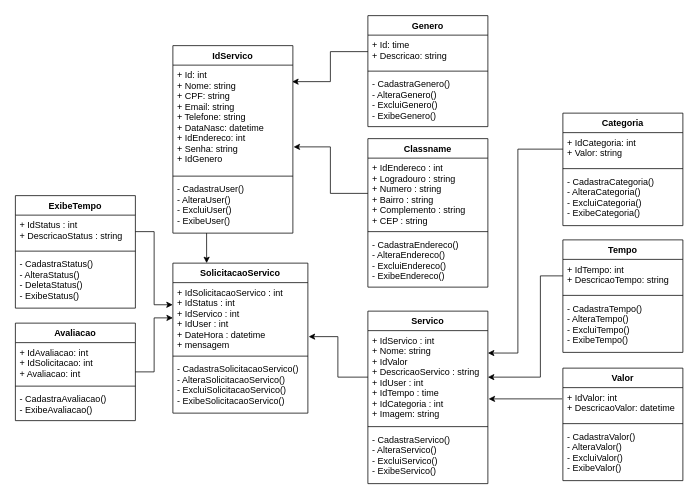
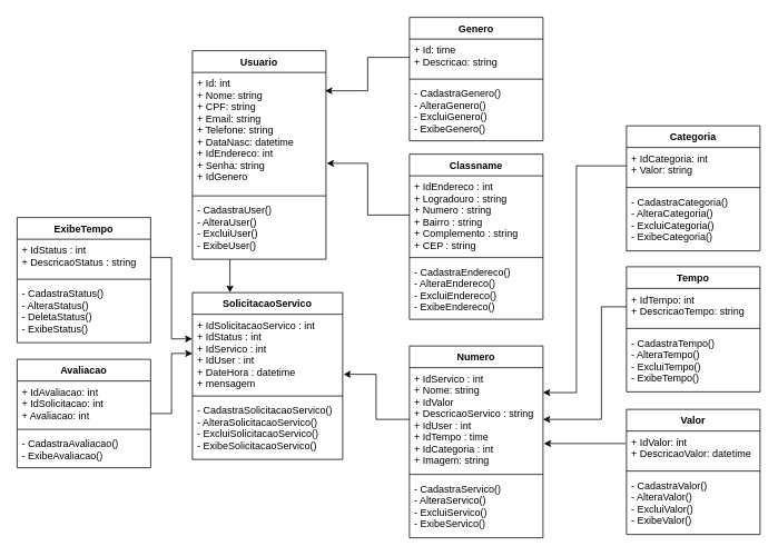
  <mxCell id="0" />
  <mxCell id="1" parent="0" />
  <mxCell id="2" style="edgeStyle=orthogonalEdgeStyle;rounded=0;orthogonalLoop=1;jettySize=auto;html=1;entryX=0.994;entryY=0.153;entryDx=0;entryDy=0;entryPerimeter=0;" edge="1" parent="1" source="9" target="5"><mxGeometry relative="1" as="geometry" /></mxCell>
  <mxCell id="3" style="edgeStyle=orthogonalEdgeStyle;rounded=0;orthogonalLoop=1;jettySize=auto;html=1;exitX=0;exitY=0.5;exitDx=0;exitDy=0;entryX=1.006;entryY=0.757;entryDx=0;entryDy=0;entryPerimeter=0;" edge="1" parent="1" source="13" target="5"><mxGeometry relative="1" as="geometry" /></mxCell>
- <mxCell id="4" value="IdServico" style="swimlane;fontStyle=1;align=center;verticalAlign=top;childLayout=stackLayout;horizontal=1;startSize=26;horizontalStack=0;resizeParent=1;resizeParentMax=0;resizeLast=0;collapsible=1;marginBottom=0;strokeColor=#000000;" vertex="1" parent="1"><mxGeometry x="230" y="60" width="160" height="250" as="geometry" /></mxCell>
+ <mxCell id="4" value="Usuario" style="swimlane;fontStyle=1;align=center;verticalAlign=top;childLayout=stackLayout;horizontal=1;startSize=26;horizontalStack=0;resizeParent=1;resizeParentMax=0;resizeLast=0;collapsible=1;marginBottom=0;strokeColor=#000000;" vertex="1" parent="1"><mxGeometry x="230" y="60" width="160" height="250" as="geometry" /></mxCell>
  <mxCell id="5" value="+ Id: int&#10;+ Nome: string&#10;+ CPF: string&#10;+ Email: string&#10;+ Telefone: string&#10;+ DataNasc: datetime&#10;+ IdEndereco: int&#10;+ Senha: string&#10;+ IdGenero" style="text;strokeColor=none;fillColor=none;align=left;verticalAlign=top;spacingLeft=4;spacingRight=4;overflow=hidden;rotatable=0;points=[[0,0.5],[1,0.5]];portConstraint=eastwest;" vertex="1" parent="4"><mxGeometry y="26" width="160" height="144" as="geometry" /></mxCell>
  <mxCell id="6" value="" style="line;strokeWidth=1;fillColor=none;align=left;verticalAlign=middle;spacingTop=-1;spacingLeft=3;spacingRight=3;rotatable=0;labelPosition=right;points=[];portConstraint=eastwest;" vertex="1" parent="4"><mxGeometry y="170" width="160" height="8" as="geometry" /></mxCell>
  <mxCell id="7" value="- CadastraUser()&#10;- AlteraUser()&#10;- ExcluiUser()&#10;- ExibeUser()" style="text;strokeColor=none;fillColor=none;align=left;verticalAlign=top;spacingLeft=4;spacingRight=4;overflow=hidden;rotatable=0;points=[[0,0.5],[1,0.5]];portConstraint=eastwest;" vertex="1" parent="4"><mxGeometry y="178" width="160" height="72" as="geometry" /></mxCell>
  <mxCell id="8" value="Genero" style="swimlane;fontStyle=1;align=center;verticalAlign=top;childLayout=stackLayout;horizontal=1;startSize=26;horizontalStack=0;resizeParent=1;resizeParentMax=0;resizeLast=0;collapsible=1;marginBottom=0;strokeColor=#000000;" vertex="1" parent="1"><mxGeometry x="490" y="20" width="160" height="148" as="geometry" /></mxCell>
  <mxCell id="9" value="+ Id: time&#10;+ Descricao: string" style="text;strokeColor=none;fillColor=none;align=left;verticalAlign=top;spacingLeft=4;spacingRight=4;overflow=hidden;rotatable=0;points=[[0,0.5],[1,0.5]];portConstraint=eastwest;" vertex="1" parent="8"><mxGeometry y="26" width="160" height="44" as="geometry" /></mxCell>
  <mxCell id="10" value="" style="line;strokeWidth=1;fillColor=none;align=left;verticalAlign=middle;spacingTop=-1;spacingLeft=3;spacingRight=3;rotatable=0;labelPosition=right;points=[];portConstraint=eastwest;" vertex="1" parent="8"><mxGeometry y="70" width="160" height="8" as="geometry" /></mxCell>
  <mxCell id="11" value="- CadastraGenero()&#10;- AlteraGenero()&#10;- ExcluiGenero()&#10;- ExibeGenero()" style="text;strokeColor=none;fillColor=none;align=left;verticalAlign=top;spacingLeft=4;spacingRight=4;overflow=hidden;rotatable=0;points=[[0,0.5],[1,0.5]];portConstraint=eastwest;" vertex="1" parent="8"><mxGeometry y="78" width="160" height="70" as="geometry" /></mxCell>
  <mxCell id="12" value="Classname" style="swimlane;fontStyle=1;align=center;verticalAlign=top;childLayout=stackLayout;horizontal=1;startSize=26;horizontalStack=0;resizeParent=1;resizeParentMax=0;resizeLast=0;collapsible=1;marginBottom=0;strokeColor=#000000;" vertex="1" parent="1"><mxGeometry x="490" y="184" width="160" height="198" as="geometry" /></mxCell>
  <mxCell id="13" value="+ IdEndereco : int&#10;+ Logradouro : string&#10;+ Numero : string&#10;+ Bairro : string&#10;+ Complemento : string&#10;+ CEP : string" style="text;strokeColor=none;fillColor=none;align=left;verticalAlign=top;spacingLeft=4;spacingRight=4;overflow=hidden;rotatable=0;points=[[0,0.5],[1,0.5]];portConstraint=eastwest;" vertex="1" parent="12"><mxGeometry y="26" width="160" height="94" as="geometry" /></mxCell>
  <mxCell id="14" value="" style="line;strokeWidth=1;fillColor=none;align=left;verticalAlign=middle;spacingTop=-1;spacingLeft=3;spacingRight=3;rotatable=0;labelPosition=right;points=[];portConstraint=eastwest;" vertex="1" parent="12"><mxGeometry y="120" width="160" height="8" as="geometry" /></mxCell>
  <mxCell id="15" value="- CadastraEndereco()&#10;- AlteraEndereco()&#10;- ExcluiEndereco()&#10;- ExibeEndereco()" style="text;strokeColor=none;fillColor=none;align=left;verticalAlign=top;spacingLeft=4;spacingRight=4;overflow=hidden;rotatable=0;points=[[0,0.5],[1,0.5]];portConstraint=eastwest;" vertex="1" parent="12"><mxGeometry y="128" width="160" height="70" as="geometry" /></mxCell>
  <mxCell id="16" value="SolicitacaoServico" style="swimlane;fontStyle=1;align=center;verticalAlign=top;childLayout=stackLayout;horizontal=1;startSize=26;horizontalStack=0;resizeParent=1;resizeParentMax=0;resizeLast=0;collapsible=1;marginBottom=0;strokeColor=#000000;" vertex="1" parent="1"><mxGeometry x="230" y="350" width="180" height="200" as="geometry" /></mxCell>
  <mxCell id="17" value="+ IdSolicitacaoServico : int&#10;+ IdStatus : int&#10;+ IdServico : int&#10;+ IdUser : int&#10;+ DateHora : datetime&#10;+ mensagem" style="text;strokeColor=none;fillColor=none;align=left;verticalAlign=top;spacingLeft=4;spacingRight=4;overflow=hidden;rotatable=0;points=[[0,0.5],[1,0.5]];portConstraint=eastwest;" vertex="1" parent="16"><mxGeometry y="26" width="180" height="94" as="geometry" /></mxCell>
  <mxCell id="18" value="" style="line;strokeWidth=1;fillColor=none;align=left;verticalAlign=middle;spacingTop=-1;spacingLeft=3;spacingRight=3;rotatable=0;labelPosition=right;points=[];portConstraint=eastwest;" vertex="1" parent="16"><mxGeometry y="120" width="180" height="8" as="geometry" /></mxCell>
  <mxCell id="19" value="- CadastraSolicitacaoServico()&#10;- AlteraSolicitacaoServico()&#10;- ExcluiSolicitacaoServico()&#10;- ExibeSolicitacaoServico()" style="text;strokeColor=none;fillColor=none;align=left;verticalAlign=top;spacingLeft=4;spacingRight=4;overflow=hidden;rotatable=0;points=[[0,0.5],[1,0.5]];portConstraint=eastwest;" vertex="1" parent="16"><mxGeometry y="128" width="180" height="72" as="geometry" /></mxCell>
  <mxCell id="20" style="edgeStyle=orthogonalEdgeStyle;rounded=0;orthogonalLoop=1;jettySize=auto;html=1;entryX=-0.001;entryY=0.314;entryDx=0;entryDy=0;entryPerimeter=0;" edge="1" parent="1" source="32" target="17"><mxGeometry relative="1" as="geometry" /></mxCell>
  <mxCell id="21" style="edgeStyle=orthogonalEdgeStyle;rounded=0;orthogonalLoop=1;jettySize=auto;html=1;exitX=0.281;exitY=1;exitDx=0;exitDy=0;entryX=0.25;entryY=0;entryDx=0;entryDy=0;exitPerimeter=0;" edge="1" parent="1" source="7" target="16"><mxGeometry relative="1" as="geometry" /></mxCell>
- <mxCell id="22" value="Servico" style="swimlane;fontStyle=1;align=center;verticalAlign=top;childLayout=stackLayout;horizontal=1;startSize=26;horizontalStack=0;resizeParent=1;resizeParentMax=0;resizeLast=0;collapsible=1;marginBottom=0;strokeColor=#000000;" vertex="1" parent="1"><mxGeometry x="490" y="414" width="160" height="230" as="geometry" /></mxCell>
+ <mxCell id="22" value="Numero" style="swimlane;fontStyle=1;align=center;verticalAlign=top;childLayout=stackLayout;horizontal=1;startSize=26;horizontalStack=0;resizeParent=1;resizeParentMax=0;resizeLast=0;collapsible=1;marginBottom=0;strokeColor=#000000;" vertex="1" parent="1"><mxGeometry x="490" y="414" width="160" height="230" as="geometry" /></mxCell>
  <mxCell id="23" value="+ IdServico : int&#10;+ Nome: string&#10;+ IdValor&#10;+ DescricaoServico : string&#10;+ IdUser : int&#10;+ IdTempo : time&#10;+ IdCategoria : int&#10;+ Imagem: string" style="text;strokeColor=none;fillColor=none;align=left;verticalAlign=top;spacingLeft=4;spacingRight=4;overflow=hidden;rotatable=0;points=[[0,0.5],[1,0.5]];portConstraint=eastwest;" vertex="1" parent="22"><mxGeometry y="26" width="160" height="124" as="geometry" /></mxCell>
  <mxCell id="24" value="" style="line;strokeWidth=1;fillColor=none;align=left;verticalAlign=middle;spacingTop=-1;spacingLeft=3;spacingRight=3;rotatable=0;labelPosition=right;points=[];portConstraint=eastwest;" vertex="1" parent="22"><mxGeometry y="150" width="160" height="8" as="geometry" /></mxCell>
  <mxCell id="25" value="- CadastraServico()&#10;- AlteraServico()&#10;- ExcluiServico()&#10;- ExibeServico()" style="text;strokeColor=none;fillColor=none;align=left;verticalAlign=top;spacingLeft=4;spacingRight=4;overflow=hidden;rotatable=0;points=[[0,0.5],[1,0.5]];portConstraint=eastwest;" vertex="1" parent="22"><mxGeometry y="158" width="160" height="72" as="geometry" /></mxCell>
  <mxCell id="26" style="edgeStyle=orthogonalEdgeStyle;rounded=0;orthogonalLoop=1;jettySize=auto;html=1;entryX=1.006;entryY=0.766;entryDx=0;entryDy=0;entryPerimeter=0;" edge="1" parent="1" source="23" target="17"><mxGeometry relative="1" as="geometry" /></mxCell>
  <mxCell id="27" style="edgeStyle=orthogonalEdgeStyle;rounded=0;orthogonalLoop=1;jettySize=auto;html=1;entryX=1;entryY=0.241;entryDx=0;entryDy=0;entryPerimeter=0;" edge="1" parent="1" source="40" target="23"><mxGeometry relative="1" as="geometry"><mxPoint x="652" y="470" as="targetPoint" /><Array as="points"><mxPoint x="690" y="198" /><mxPoint x="690" y="470" /></Array></mxGeometry></mxCell>
  <mxCell id="28" style="edgeStyle=orthogonalEdgeStyle;rounded=0;orthogonalLoop=1;jettySize=auto;html=1;entryX=1;entryY=0.5;entryDx=0;entryDy=0;" edge="1" parent="1" source="44" target="23"><mxGeometry relative="1" as="geometry"><mxPoint x="680" y="490" as="targetPoint" /><Array as="points"><mxPoint x="720" y="367" /><mxPoint x="720" y="502" /></Array></mxGeometry></mxCell>
  <mxCell id="29" style="edgeStyle=orthogonalEdgeStyle;rounded=0;orthogonalLoop=1;jettySize=auto;html=1;" edge="1" parent="1"><mxGeometry relative="1" as="geometry"><mxPoint x="749" y="531" as="sourcePoint" /><mxPoint x="651" y="531" as="targetPoint" /></mxGeometry></mxCell>
  <mxCell id="30" style="edgeStyle=orthogonalEdgeStyle;rounded=0;orthogonalLoop=1;jettySize=auto;html=1;entryX=0;entryY=0.5;entryDx=0;entryDy=0;" edge="1" parent="1" source="35" target="17"><mxGeometry relative="1" as="geometry" /></mxCell>
  <mxCell id="31" value="ExibeTempo" style="swimlane;fontStyle=1;align=center;verticalAlign=top;childLayout=stackLayout;horizontal=1;startSize=26;horizontalStack=0;resizeParent=1;resizeParentMax=0;resizeLast=0;collapsible=1;marginBottom=0;strokeColor=#000000;" vertex="1" parent="1"><mxGeometry y="260" width="160" height="150" as="geometry" x="20" /></mxCell>
  <mxCell id="32" value="+ IdStatus : int&#10;+ DescricaoStatus : string" style="text;strokeColor=none;fillColor=none;align=left;verticalAlign=top;spacingLeft=4;spacingRight=4;overflow=hidden;rotatable=0;points=[[0,0.5],[1,0.5]];portConstraint=eastwest;" vertex="1" parent="31"><mxGeometry y="26" width="160" height="44" as="geometry" /></mxCell>
  <mxCell id="33" value="" style="line;strokeWidth=1;fillColor=none;align=left;verticalAlign=middle;spacingTop=-1;spacingLeft=3;spacingRight=3;rotatable=0;labelPosition=right;points=[];portConstraint=eastwest;" vertex="1" parent="31"><mxGeometry y="70" width="160" height="8" as="geometry" /></mxCell>
  <mxCell id="34" value="- CadastraStatus()&#10;- AlteraStatus()&#10;- DeletaStatus()&#10;- ExibeStatus()" style="text;strokeColor=none;fillColor=none;align=left;verticalAlign=top;spacingLeft=4;spacingRight=4;overflow=hidden;rotatable=0;points=[[0,0.5],[1,0.5]];portConstraint=eastwest;" vertex="1" parent="31"><mxGeometry y="78" width="160" height="72" as="geometry" /></mxCell>
  <mxCell id="35" value="Avaliacao" style="swimlane;fontStyle=1;align=center;verticalAlign=top;childLayout=stackLayout;horizontal=1;startSize=26;horizontalStack=0;resizeParent=1;resizeParentMax=0;resizeLast=0;collapsible=1;marginBottom=0;strokeColor=#000000;" vertex="1" parent="1"><mxGeometry y="430" width="160" height="130" as="geometry" x="20" /></mxCell>
  <mxCell id="36" value="+ IdAvaliacao: int&#10;+ IdSolicitacao: int&#10;+ Avaliacao: int" style="text;strokeColor=none;fillColor=none;align=left;verticalAlign=top;spacingLeft=4;spacingRight=4;overflow=hidden;rotatable=0;points=[[0,0.5],[1,0.5]];portConstraint=eastwest;" vertex="1" parent="35"><mxGeometry y="26" width="160" height="54" as="geometry" /></mxCell>
  <mxCell id="37" value="" style="line;strokeWidth=1;fillColor=none;align=left;verticalAlign=middle;spacingTop=-1;spacingLeft=3;spacingRight=3;rotatable=0;labelPosition=right;points=[];portConstraint=eastwest;" vertex="1" parent="35"><mxGeometry y="80" width="160" height="8" as="geometry" /></mxCell>
  <mxCell id="38" value="- CadastraAvaliacao()&#10;- ExibeAvaliacao()" style="text;strokeColor=none;fillColor=none;align=left;verticalAlign=top;spacingLeft=4;spacingRight=4;overflow=hidden;rotatable=0;points=[[0,0.5],[1,0.5]];portConstraint=eastwest;" vertex="1" parent="35"><mxGeometry y="88" width="160" height="42" as="geometry" /></mxCell>
  <mxCell id="39" value="Categoria" style="swimlane;fontStyle=1;align=center;verticalAlign=top;childLayout=stackLayout;horizontal=1;startSize=26;horizontalStack=0;resizeParent=1;resizeParentMax=0;resizeLast=0;collapsible=1;marginBottom=0;strokeColor=#000000;" vertex="1" parent="1"><mxGeometry x="750" y="150" width="160" height="150" as="geometry" /></mxCell>
  <mxCell id="40" value="+ IdCategoria: int&#10;+ Valor: string" style="text;strokeColor=none;fillColor=none;align=left;verticalAlign=top;spacingLeft=4;spacingRight=4;overflow=hidden;rotatable=0;points=[[0,0.5],[1,0.5]];portConstraint=eastwest;" vertex="1" parent="39"><mxGeometry y="26" width="160" height="44" as="geometry" /></mxCell>
  <mxCell id="41" value="" style="line;strokeWidth=1;fillColor=none;align=left;verticalAlign=middle;spacingTop=-1;spacingLeft=3;spacingRight=3;rotatable=0;labelPosition=right;points=[];portConstraint=eastwest;" vertex="1" parent="39"><mxGeometry y="70" width="160" height="8" as="geometry" /></mxCell>
  <mxCell id="42" value="- CadastraCategoria()&#10;- AlteraCategoria()&#10;- ExcluiCategoria()&#10;- ExibeCategoria()" style="text;strokeColor=none;fillColor=none;align=left;verticalAlign=top;spacingLeft=4;spacingRight=4;overflow=hidden;rotatable=0;points=[[0,0.5],[1,0.5]];portConstraint=eastwest;" vertex="1" parent="39"><mxGeometry y="78" width="160" height="72" as="geometry" /></mxCell>
  <mxCell id="43" value="Tempo" style="swimlane;fontStyle=1;align=center;verticalAlign=top;childLayout=stackLayout;horizontal=1;startSize=26;horizontalStack=0;resizeParent=1;resizeParentMax=0;resizeLast=0;collapsible=1;marginBottom=0;strokeColor=#000000;" vertex="1" parent="1"><mxGeometry x="750" y="319" width="160" height="150" as="geometry" /></mxCell>
  <mxCell id="44" value="+ IdTempo: int&#10;+ DescricaoTempo: string" style="text;strokeColor=none;fillColor=none;align=left;verticalAlign=top;spacingLeft=4;spacingRight=4;overflow=hidden;rotatable=0;points=[[0,0.5],[1,0.5]];portConstraint=eastwest;" vertex="1" parent="43"><mxGeometry y="26" width="160" height="44" as="geometry" /></mxCell>
  <mxCell id="45" value="" style="line;strokeWidth=1;fillColor=none;align=left;verticalAlign=middle;spacingTop=-1;spacingLeft=3;spacingRight=3;rotatable=0;labelPosition=right;points=[];portConstraint=eastwest;" vertex="1" parent="43"><mxGeometry y="70" width="160" height="8" as="geometry" /></mxCell>
  <mxCell id="46" value="- CadastraTempo()&#10;- AlteraTempo()&#10;- ExcluiTempo()&#10;- ExibeTempo()" style="text;strokeColor=none;fillColor=none;align=left;verticalAlign=top;spacingLeft=4;spacingRight=4;overflow=hidden;rotatable=0;points=[[0,0.5],[1,0.5]];portConstraint=eastwest;" vertex="1" parent="43"><mxGeometry y="78" width="160" height="72" as="geometry" /></mxCell>
  <mxCell id="47" value="Valor" style="swimlane;fontStyle=1;align=center;verticalAlign=top;childLayout=stackLayout;horizontal=1;startSize=26;horizontalStack=0;resizeParent=1;resizeParentMax=0;resizeLast=0;collapsible=1;marginBottom=0;strokeColor=#000000;" vertex="1" parent="1"><mxGeometry x="750" y="490" width="160" height="150" as="geometry" /></mxCell>
  <mxCell id="48" value="+ IdValor: int&#10;+ DescricaoValor: datetime" style="text;strokeColor=none;fillColor=none;align=left;verticalAlign=top;spacingLeft=4;spacingRight=4;overflow=hidden;rotatable=0;points=[[0,0.5],[1,0.5]];portConstraint=eastwest;" vertex="1" parent="47"><mxGeometry y="26" width="160" height="44" as="geometry" /></mxCell>
  <mxCell id="49" value="" style="line;strokeWidth=1;fillColor=none;align=left;verticalAlign=middle;spacingTop=-1;spacingLeft=3;spacingRight=3;rotatable=0;labelPosition=right;points=[];portConstraint=eastwest;" vertex="1" parent="47"><mxGeometry y="70" width="160" height="8" as="geometry" /></mxCell>
  <mxCell id="50" value="- CadastraValor()&#10;- AlteraValor()&#10;- ExcluiValor()&#10;- ExibeValor()" style="text;strokeColor=none;fillColor=none;align=left;verticalAlign=top;spacingLeft=4;spacingRight=4;overflow=hidden;rotatable=0;points=[[0,0.5],[1,0.5]];portConstraint=eastwest;" vertex="1" parent="47"><mxGeometry y="78" width="160" height="72" as="geometry" /></mxCell>
